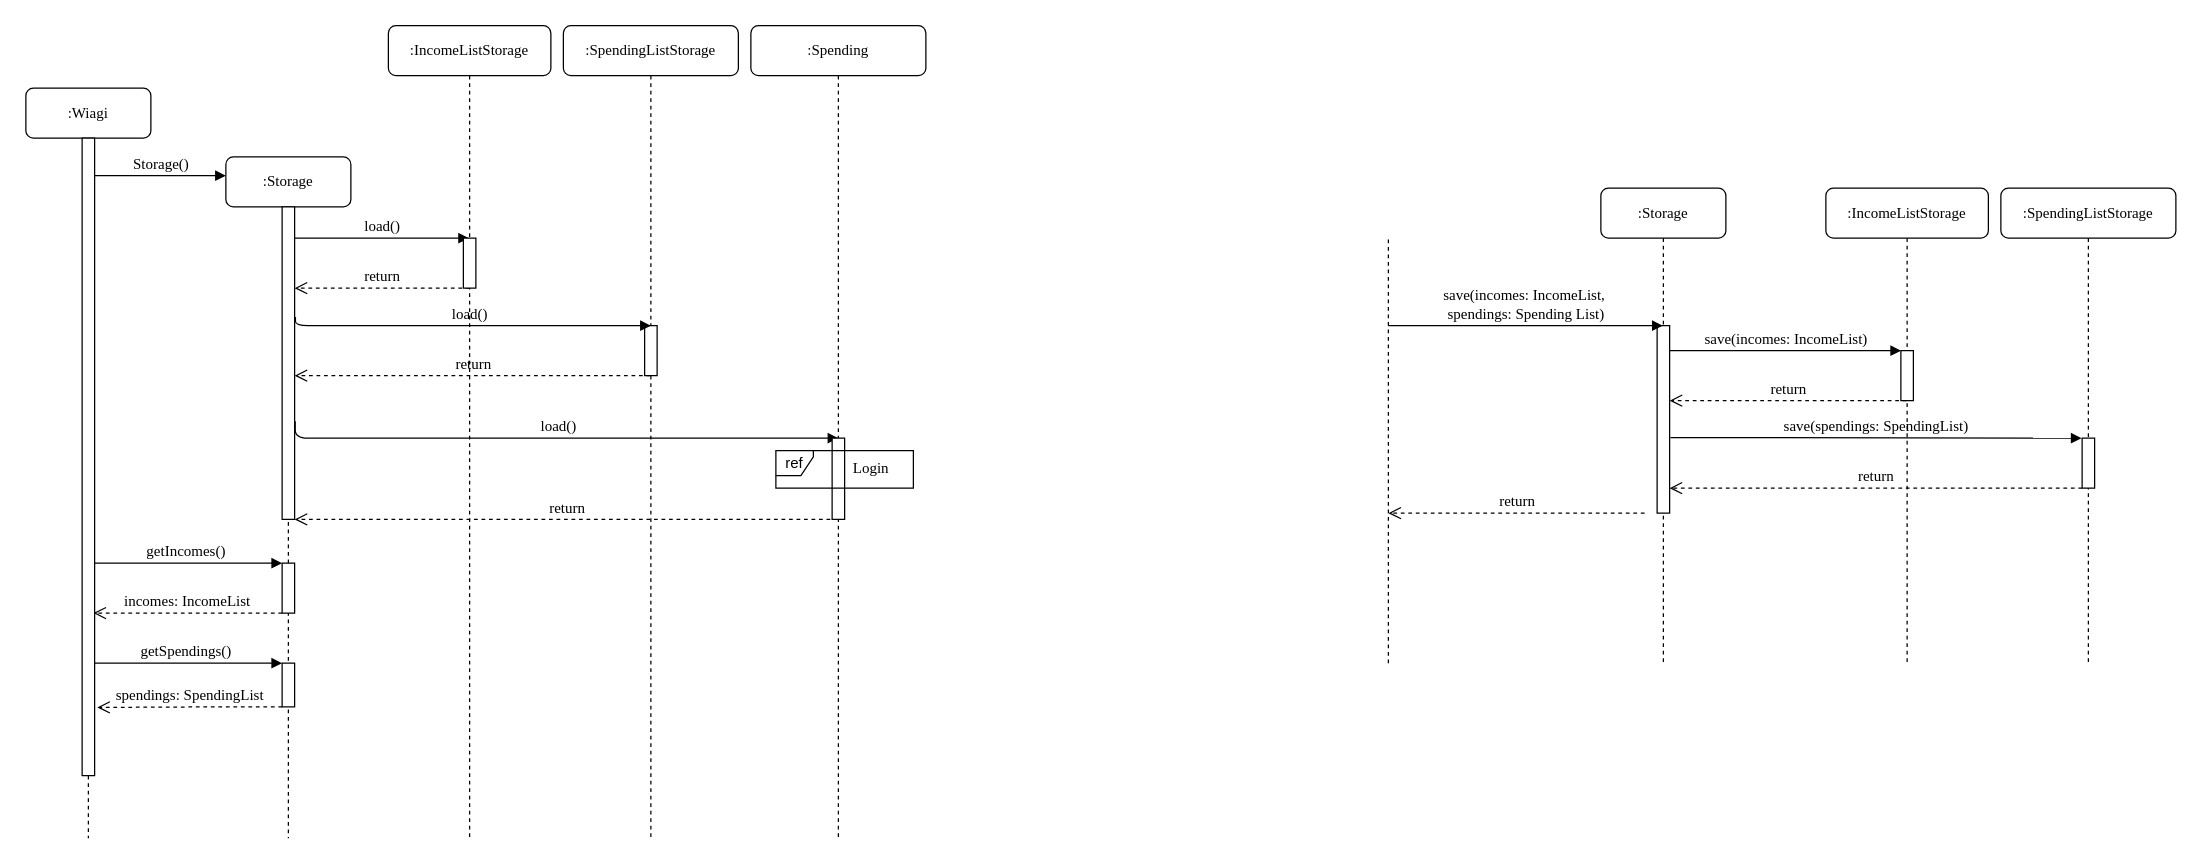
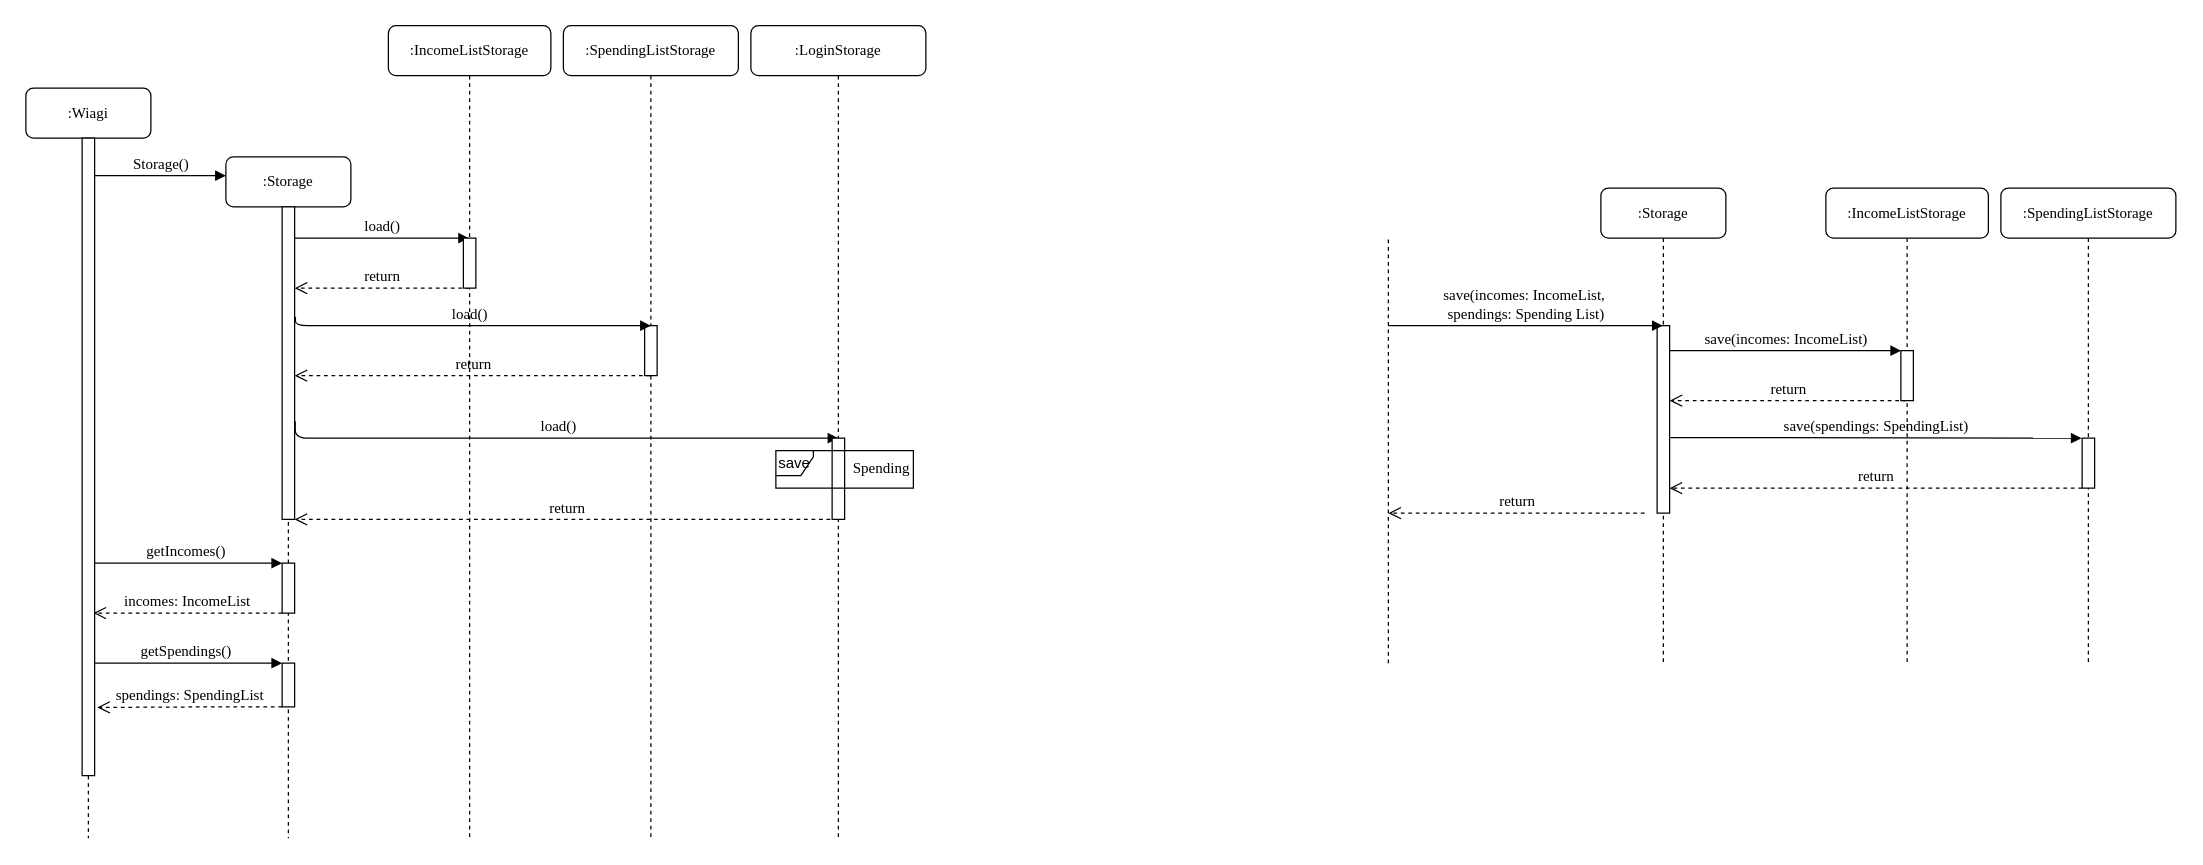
  <mxCell id="0" />
  <mxCell id="1" parent="0" />
  <mxCell id="2" value=":Storage" style="shape=umlLifeline;perimeter=lifelinePerimeter;whiteSpace=wrap;html=1;container=1;collapsible=0;recursiveResize=0;outlineConnect=0;rounded=1;shadow=0;comic=0;labelBackgroundColor=none;strokeWidth=1;fontFamily=Verdana;fontSize=12;align=center;" parent="1" vertex="1"><mxGeometry x="180" y="125" width="100" height="545" as="geometry" /></mxCell>
  <mxCell id="3" value="" style="html=1;points=[];perimeter=orthogonalPerimeter;rounded=0;shadow=0;comic=0;labelBackgroundColor=none;strokeWidth=1;fontFamily=Verdana;fontSize=12;align=center;" parent="2" vertex="1"><mxGeometry x="45" y="40" width="10" height="250" as="geometry" /></mxCell>
  <mxCell id="4" value="" style="html=1;points=[];perimeter=orthogonalPerimeter;rounded=0;shadow=0;comic=0;labelBackgroundColor=none;strokeWidth=1;fontFamily=Verdana;fontSize=12;align=center;" parent="2" vertex="1"><mxGeometry x="45" y="325" width="10" height="40" as="geometry" /></mxCell>
  <mxCell id="5" value="incomes: IncomeList" style="html=1;verticalAlign=bottom;endArrow=open;dashed=1;endSize=8;labelBackgroundColor=none;fontFamily=Verdana;fontSize=12;edgeStyle=elbowEdgeStyle;elbow=horizontal;entryX=0.905;entryY=0.745;entryDx=0;entryDy=0;entryPerimeter=0;" parent="2" target="18" edge="1"><mxGeometry relative="1" as="geometry"><mxPoint x="-110.5" y="365" as="targetPoint" /><Array as="points"><mxPoint x="-10" y="365" /><mxPoint x="20" y="365" /></Array><mxPoint x="45" y="365" as="sourcePoint" /></mxGeometry></mxCell>
  <mxCell id="6" value="" style="html=1;points=[];perimeter=orthogonalPerimeter;rounded=0;shadow=0;comic=0;labelBackgroundColor=none;strokeWidth=1;fontFamily=Verdana;fontSize=12;align=center;" parent="2" vertex="1"><mxGeometry x="45" y="405" width="10" height="35" as="geometry" /></mxCell>
  <mxCell id="7" value="getSpendings()" style="html=1;verticalAlign=bottom;endArrow=block;labelBackgroundColor=none;fontFamily=Verdana;fontSize=12;edgeStyle=elbowEdgeStyle;elbow=vertical;" parent="2" edge="1"><mxGeometry relative="1" as="geometry"><mxPoint x="-110.5" y="405" as="sourcePoint" /><mxPoint x="45" y="405" as="targetPoint" /></mxGeometry></mxCell>
  <mxCell id="8" value="getIncomes()" style="html=1;verticalAlign=bottom;endArrow=block;labelBackgroundColor=none;fontFamily=Verdana;fontSize=12;edgeStyle=elbowEdgeStyle;elbow=vertical;" parent="2" edge="1"><mxGeometry relative="1" as="geometry"><mxPoint x="-110.5" y="325" as="sourcePoint" /><mxPoint x="45" y="325" as="targetPoint" /></mxGeometry></mxCell>
  <mxCell id="9" value="return" style="html=1;verticalAlign=bottom;endArrow=open;dashed=1;endSize=8;labelBackgroundColor=none;fontFamily=Verdana;fontSize=12;edgeStyle=elbowEdgeStyle;elbow=vertical;" parent="2" edge="1"><mxGeometry relative="1" as="geometry"><mxPoint x="55" y="105" as="targetPoint" /><Array as="points"><mxPoint x="140" y="105" /><mxPoint x="170" y="105" /></Array><mxPoint x="195" y="105" as="sourcePoint" /></mxGeometry></mxCell>
  <mxCell id="10" value="return" style="html=1;verticalAlign=bottom;endArrow=open;dashed=1;endSize=8;labelBackgroundColor=none;fontFamily=Verdana;fontSize=12;edgeStyle=elbowEdgeStyle;elbow=vertical;" parent="2" source="20" edge="1"><mxGeometry relative="1" as="geometry"><mxPoint x="55" y="175" as="targetPoint" /><Array as="points"><mxPoint x="130" y="175" /><mxPoint x="160" y="175" /></Array><mxPoint x="185" y="175" as="sourcePoint" /></mxGeometry></mxCell>
  <mxCell id="11" value="return" style="html=1;verticalAlign=bottom;endArrow=open;dashed=1;endSize=8;labelBackgroundColor=none;fontFamily=Verdana;fontSize=12;edgeStyle=elbowEdgeStyle;elbow=vertical;" parent="2" source="23" edge="1"><mxGeometry relative="1" as="geometry"><mxPoint x="55" y="290" as="targetPoint" /><Array as="points"><mxPoint x="270.5" y="290" /><mxPoint x="300.5" y="290" /></Array><mxPoint x="480.5" y="290" as="sourcePoint" /></mxGeometry></mxCell>
  <mxCell id="12" value=":IncomeListStorage" style="shape=umlLifeline;perimeter=lifelinePerimeter;whiteSpace=wrap;html=1;container=1;collapsible=0;recursiveResize=0;outlineConnect=0;rounded=1;shadow=0;comic=0;labelBackgroundColor=none;strokeWidth=1;fontFamily=Verdana;fontSize=12;align=center;" parent="1" vertex="1"><mxGeometry x="310" y="20" width="130" height="650" as="geometry" /></mxCell>
  <mxCell id="13" value="load()" style="html=1;verticalAlign=bottom;endArrow=block;labelBackgroundColor=none;fontFamily=Verdana;fontSize=12;edgeStyle=elbowEdgeStyle;elbow=vertical;" parent="12" target="12" edge="1"><mxGeometry relative="1" as="geometry"><mxPoint x="-75" y="170" as="sourcePoint" /><mxPoint x="30" y="170" as="targetPoint" /><Array as="points"><mxPoint x="10" y="170" /></Array></mxGeometry></mxCell>
  <mxCell id="14" value="" style="html=1;points=[];perimeter=orthogonalPerimeter;rounded=0;shadow=0;comic=0;labelBackgroundColor=none;strokeWidth=1;fontFamily=Verdana;fontSize=12;align=center;" parent="12" vertex="1"><mxGeometry x="60" y="170" width="10" height="40" as="geometry" /></mxCell>
  <mxCell id="15" value="load()" style="html=1;verticalAlign=bottom;endArrow=block;labelBackgroundColor=none;fontFamily=Verdana;fontSize=12;edgeStyle=elbowEdgeStyle;elbow=vertical;exitX=1.045;exitY=0.686;exitDx=0;exitDy=0;exitPerimeter=0;" parent="12" source="3" edge="1"><mxGeometry relative="1" as="geometry"><mxPoint x="-70" y="330" as="sourcePoint" /><mxPoint x="360" y="330" as="targetPoint" /><Array as="points"><mxPoint x="-9.5" y="330" /><mxPoint x="146" y="325" /></Array></mxGeometry></mxCell>
  <mxCell id="16" value=":Wiagi" style="shape=umlLifeline;perimeter=lifelinePerimeter;whiteSpace=wrap;html=1;container=1;collapsible=0;recursiveResize=0;outlineConnect=0;rounded=1;shadow=0;comic=0;labelBackgroundColor=none;strokeWidth=1;fontFamily=Verdana;fontSize=12;align=center;" parent="1" vertex="1"><mxGeometry x="20" y="70" width="100" height="600" as="geometry" /></mxCell>
  <mxCell id="17" value="spendings: SpendingList" style="html=1;verticalAlign=bottom;endArrow=open;dashed=1;endSize=8;labelBackgroundColor=none;fontFamily=Verdana;fontSize=12;edgeStyle=elbowEdgeStyle;elbow=horizontal;entryX=1.21;entryY=0.893;entryDx=0;entryDy=0;entryPerimeter=0;" parent="16" target="18" edge="1"><mxGeometry relative="1" as="geometry"><mxPoint x="49.5" y="495" as="targetPoint" /><Array as="points"><mxPoint x="150" y="495" /><mxPoint x="180" y="495" /></Array><mxPoint x="205" y="495" as="sourcePoint" /></mxGeometry></mxCell>
  <mxCell id="18" value="" style="html=1;points=[];perimeter=orthogonalPerimeter;rounded=0;shadow=0;comic=0;labelBackgroundColor=none;strokeWidth=1;fontFamily=Verdana;fontSize=12;align=center;" parent="16" vertex="1"><mxGeometry x="45" y="40" width="10" height="510" as="geometry" /></mxCell>
  <mxCell id="19" value="Storage()" style="html=1;verticalAlign=bottom;endArrow=block;labelBackgroundColor=none;fontFamily=Verdana;fontSize=12;edgeStyle=elbowEdgeStyle;elbow=vertical;" parent="16" edge="1"><mxGeometry relative="1" as="geometry"><mxPoint x="55" y="70" as="sourcePoint" /><mxPoint x="160" y="70" as="targetPoint" /></mxGeometry></mxCell>
  <mxCell id="20" value=":SpendingListStorage" style="shape=umlLifeline;perimeter=lifelinePerimeter;whiteSpace=wrap;html=1;container=1;collapsible=0;recursiveResize=0;outlineConnect=0;rounded=1;shadow=0;comic=0;labelBackgroundColor=none;strokeWidth=1;fontFamily=Verdana;fontSize=12;align=center;" parent="1" vertex="1"><mxGeometry x="450" y="20" width="140" height="650" as="geometry" /></mxCell>
  <mxCell id="21" value="" style="html=1;points=[];perimeter=orthogonalPerimeter;rounded=0;shadow=0;comic=0;labelBackgroundColor=none;strokeWidth=1;fontFamily=Verdana;fontSize=12;align=center;" parent="20" vertex="1"><mxGeometry x="65" y="240" width="10" height="40" as="geometry" /></mxCell>
  <mxCell id="22" value="load()" style="html=1;verticalAlign=bottom;endArrow=block;labelBackgroundColor=none;fontFamily=Verdana;fontSize=12;edgeStyle=elbowEdgeStyle;elbow=vertical;exitX=1.064;exitY=0.352;exitDx=0;exitDy=0;exitPerimeter=0;" parent="20" source="3" edge="1"><mxGeometry relative="1" as="geometry"><mxPoint x="-210" y="240" as="sourcePoint" /><mxPoint x="70" y="240" as="targetPoint" /><Array as="points"><mxPoint x="-190" y="240" /></Array></mxGeometry></mxCell>
- <mxCell id="23" value=":Spending" style="shape=umlLifeline;perimeter=lifelinePerimeter;whiteSpace=wrap;html=1;container=1;collapsible=0;recursiveResize=0;outlineConnect=0;rounded=1;shadow=0;comic=0;labelBackgroundColor=none;strokeWidth=1;fontFamily=Verdana;fontSize=12;align=center;" parent="1" vertex="1"><mxGeometry x="600" y="20" width="140" height="650" as="geometry" /></mxCell>
+ <mxCell id="23" value=":LoginStorage" style="shape=umlLifeline;perimeter=lifelinePerimeter;whiteSpace=wrap;html=1;container=1;collapsible=0;recursiveResize=0;outlineConnect=0;rounded=1;shadow=0;comic=0;labelBackgroundColor=none;strokeWidth=1;fontFamily=Verdana;fontSize=12;align=center;" parent="1" vertex="1"><mxGeometry x="600" y="20" width="140" height="650" as="geometry" /></mxCell>
  <mxCell id="24" value="" style="html=1;points=[];perimeter=orthogonalPerimeter;rounded=0;shadow=0;comic=0;labelBackgroundColor=none;strokeWidth=1;fontFamily=Verdana;fontSize=12;align=center;" parent="23" vertex="1"><mxGeometry x="65" y="330" width="10" height="65" as="geometry" /></mxCell>
- <mxCell id="25" value="ref" style="shape=umlFrame;whiteSpace=wrap;html=1;pointerEvents=0;width=30;height=20;" parent="1" vertex="1"><mxGeometry x="620" y="360" width="110" height="30" as="geometry" /></mxCell>
- <mxCell id="26" value="&lt;div style=&quot;text-align: center;&quot;&gt;&lt;span style=&quot;background-color: initial; text-wrap-mode: nowrap;&quot;&gt;&lt;font face=&quot;Verdana&quot;&gt;Login&lt;/font&gt;&lt;/span&gt;&lt;/div&gt;" style="text;whiteSpace=wrap;html=1;" parent="1" vertex="1"><mxGeometry x="680" y="360" width="70" height="20" as="geometry" /></mxCell>
+ <mxCell id="25" value="save" style="shape=umlFrame;whiteSpace=wrap;html=1;pointerEvents=0;width=30;height=20;" parent="1" vertex="1"><mxGeometry x="620" y="360" width="110" height="30" as="geometry" /></mxCell>
+ <mxCell id="26" value="&lt;div style=&quot;text-align: center;&quot;&gt;&lt;span style=&quot;background-color: initial; text-wrap-mode: nowrap;&quot;&gt;&lt;font face=&quot;Verdana&quot;&gt;Spending&lt;/font&gt;&lt;/span&gt;&lt;/div&gt;" style="text;whiteSpace=wrap;html=1;" parent="1" vertex="1"><mxGeometry x="680" y="360" width="70" height="20" as="geometry" /></mxCell>
  <mxCell id="27" value=":Storage" style="shape=umlLifeline;perimeter=lifelinePerimeter;whiteSpace=wrap;html=1;container=1;collapsible=0;recursiveResize=0;outlineConnect=0;rounded=1;shadow=0;comic=0;labelBackgroundColor=none;strokeWidth=1;fontFamily=Verdana;fontSize=12;align=center;" parent="1" vertex="1"><mxGeometry x="1280" y="150" width="100" height="380" as="geometry" /></mxCell>
  <mxCell id="28" value="" style="html=1;points=[];perimeter=orthogonalPerimeter;rounded=0;shadow=0;comic=0;labelBackgroundColor=none;strokeWidth=1;fontFamily=Verdana;fontSize=12;align=center;" parent="27" vertex="1"><mxGeometry x="45" y="110" width="10" height="150" as="geometry" /></mxCell>
  <mxCell id="29" value="save(incomes: IncomeList)" style="html=1;verticalAlign=bottom;endArrow=block;labelBackgroundColor=none;fontFamily=Verdana;fontSize=12;edgeStyle=elbowEdgeStyle;elbow=vertical;entryX=0.019;entryY=-0.012;entryDx=0;entryDy=0;entryPerimeter=0;" parent="27" target="33" edge="1"><mxGeometry relative="1" as="geometry"><mxPoint x="55" y="130" as="sourcePoint" /><mxPoint x="185" y="130" as="targetPoint" /></mxGeometry></mxCell>
  <mxCell id="30" value="return" style="html=1;verticalAlign=bottom;endArrow=open;dashed=1;endSize=8;labelBackgroundColor=none;fontFamily=Verdana;fontSize=12;edgeStyle=elbowEdgeStyle;elbow=vertical;entryX=1.005;entryY=0.334;entryDx=0;entryDy=0;entryPerimeter=0;" parent="27" source="32" edge="1"><mxGeometry relative="1" as="geometry"><mxPoint x="55.0" y="170.12" as="targetPoint" /><Array as="points"><mxPoint x="164.95" y="170" /></Array><mxPoint x="189.95" y="170" as="sourcePoint" /></mxGeometry></mxCell>
  <mxCell id="31" value="return" style="html=1;verticalAlign=bottom;endArrow=open;dashed=1;endSize=8;labelBackgroundColor=none;fontFamily=Verdana;fontSize=12;edgeStyle=elbowEdgeStyle;elbow=vertical;" parent="27" edge="1"><mxGeometry relative="1" as="geometry"><mxPoint x="-170" y="260" as="targetPoint" /><Array as="points" /><mxPoint x="34.95" y="260" as="sourcePoint" /></mxGeometry></mxCell>
  <mxCell id="32" value=":IncomeListStorage" style="shape=umlLifeline;perimeter=lifelinePerimeter;whiteSpace=wrap;html=1;container=1;collapsible=0;recursiveResize=0;outlineConnect=0;rounded=1;shadow=0;comic=0;labelBackgroundColor=none;strokeWidth=1;fontFamily=Verdana;fontSize=12;align=center;" parent="1" vertex="1"><mxGeometry x="1460" y="150" width="130" height="380" as="geometry" /></mxCell>
  <mxCell id="33" value="" style="html=1;points=[];perimeter=orthogonalPerimeter;rounded=0;shadow=0;comic=0;labelBackgroundColor=none;strokeWidth=1;fontFamily=Verdana;fontSize=12;align=center;" parent="32" vertex="1"><mxGeometry x="60" y="130" width="10" height="40" as="geometry" /></mxCell>
  <mxCell id="34" value="return" style="html=1;verticalAlign=bottom;endArrow=open;dashed=1;endSize=8;labelBackgroundColor=none;fontFamily=Verdana;fontSize=12;edgeStyle=elbowEdgeStyle;elbow=vertical;entryX=0.996;entryY=0.861;entryDx=0;entryDy=0;entryPerimeter=0;" parent="32" target="28" edge="1"><mxGeometry relative="1" as="geometry"><mxPoint x="-30" y="240" as="targetPoint" /><Array as="points"><mxPoint x="180" y="240" /></Array><mxPoint x="205" y="240" as="sourcePoint" /></mxGeometry></mxCell>
  <mxCell id="35" value=":SpendingListStorage" style="shape=umlLifeline;perimeter=lifelinePerimeter;whiteSpace=wrap;html=1;container=1;collapsible=0;recursiveResize=0;outlineConnect=0;rounded=1;shadow=0;comic=0;labelBackgroundColor=none;strokeWidth=1;fontFamily=Verdana;fontSize=12;align=center;" parent="1" vertex="1"><mxGeometry x="1600" y="150" width="140" height="380" as="geometry" /></mxCell>
  <mxCell id="36" value="" style="html=1;points=[];perimeter=orthogonalPerimeter;rounded=0;shadow=0;comic=0;labelBackgroundColor=none;strokeWidth=1;fontFamily=Verdana;fontSize=12;align=center;" parent="35" vertex="1"><mxGeometry x="65" y="200" width="10" height="40" as="geometry" /></mxCell>
  <mxCell id="37" value="save(incomes: IncomeList,&amp;nbsp;&lt;div&gt;spendings: Spending List)&lt;/div&gt;" style="html=1;verticalAlign=bottom;endArrow=block;labelBackgroundColor=none;fontFamily=Verdana;fontSize=12;edgeStyle=elbowEdgeStyle;elbow=vertical;" parent="1" target="27" edge="1"><mxGeometry relative="1" as="geometry"><mxPoint x="1110" y="260" as="sourcePoint" /><mxPoint x="1220" y="260" as="targetPoint" /></mxGeometry></mxCell>
  <mxCell id="38" value="save(spendings: SpendingList)" style="html=1;verticalAlign=bottom;endArrow=block;labelBackgroundColor=none;fontFamily=Verdana;fontSize=12;edgeStyle=elbowEdgeStyle;elbow=vertical;entryX=-0.041;entryY=0.018;entryDx=0;entryDy=0;entryPerimeter=0;exitX=1.062;exitY=0.597;exitDx=0;exitDy=0;exitPerimeter=0;" parent="1" source="28" target="36" edge="1"><mxGeometry relative="1" as="geometry"><mxPoint x="1385" y="350.22" as="sourcePoint" /><mxPoint x="1520" y="350.22" as="targetPoint" /></mxGeometry></mxCell>
  <mxCell id="39" value="" style="endArrow=none;dashed=1;html=1;rounded=0;" parent="1" edge="1"><mxGeometry width="50" height="50" relative="1" as="geometry"><mxPoint x="1110" y="530" as="sourcePoint" /><mxPoint x="1110" y="190" as="targetPoint" /></mxGeometry></mxCell>
